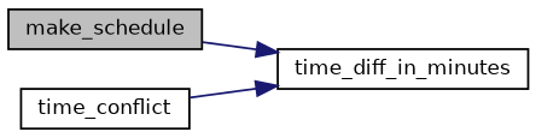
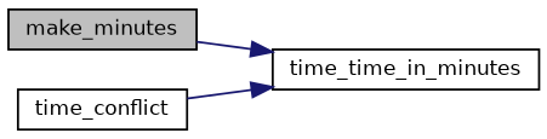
  digraph {
    rankdir=LR
    node [color=black fillcolor=white fontname=Helvetica fontsize=10 shape=record style=filled]
    edge [color=midnightblue fontname=Helvetica fontsize=10 labelfontname=Helvetica labelfontsize=10 style=solid]
-   n1 [fillcolor=grey75 fontcolor=black height=0.2 label=make_schedule width=0.4]
-   n2 [height=0.2 label=time_diff_in_minutes width=0.4]
+   n1 [fillcolor=grey75 fontcolor=black height=0.2 label=make_minutes width=0.4]
+   n2 [height=0.2 label=time_time_in_minutes width=0.4]
    n3 [height=0.2 label=time_conflict width=0.4]
    n1 -> n2
    n3 -> n2
  }
